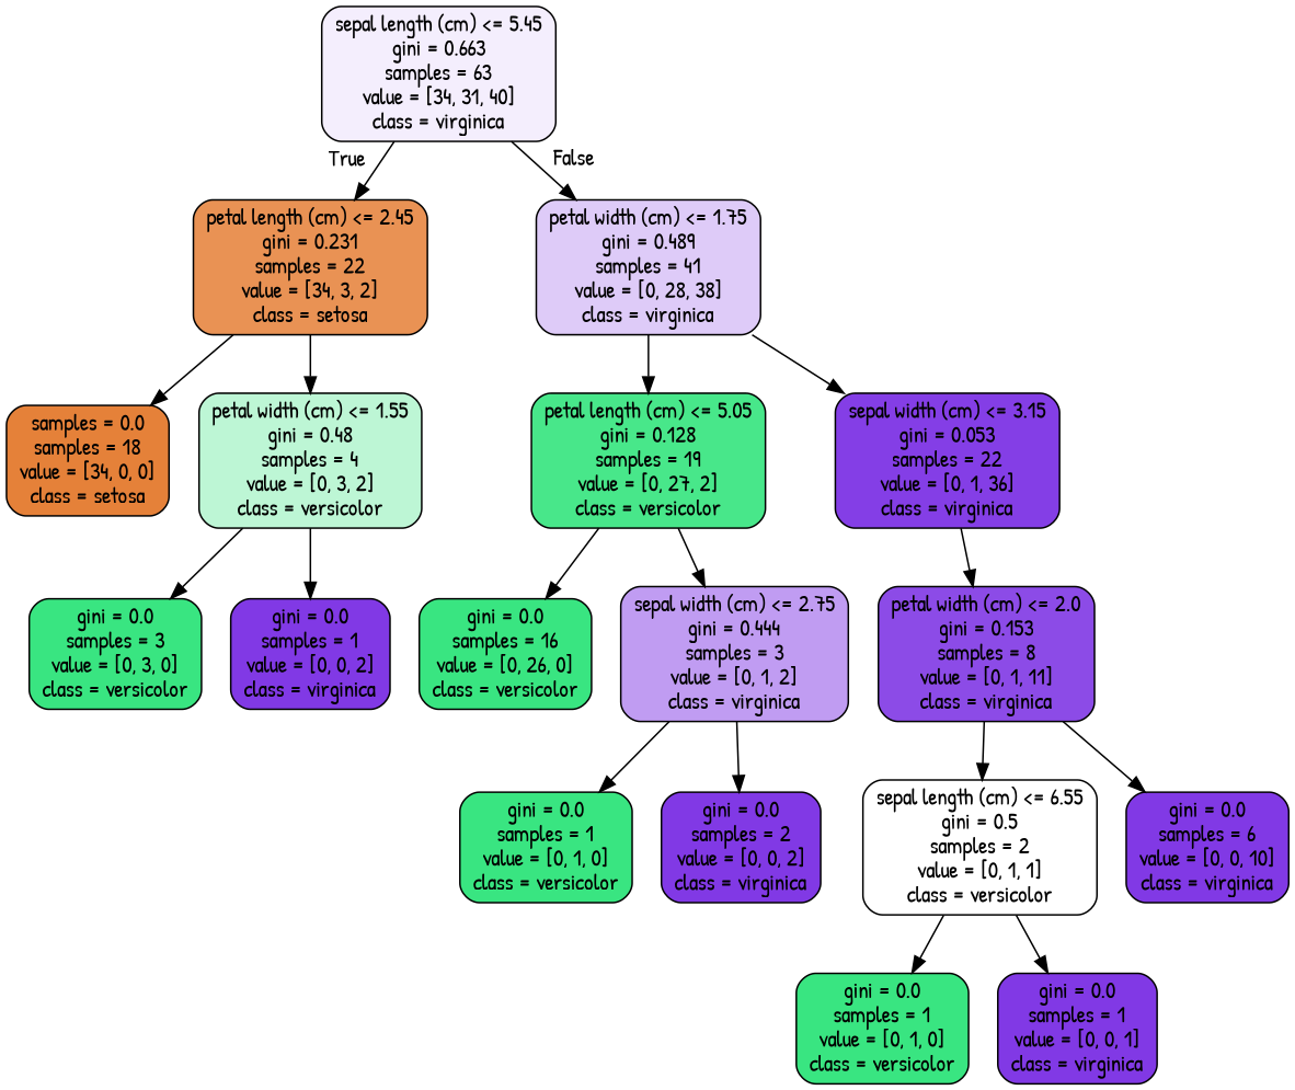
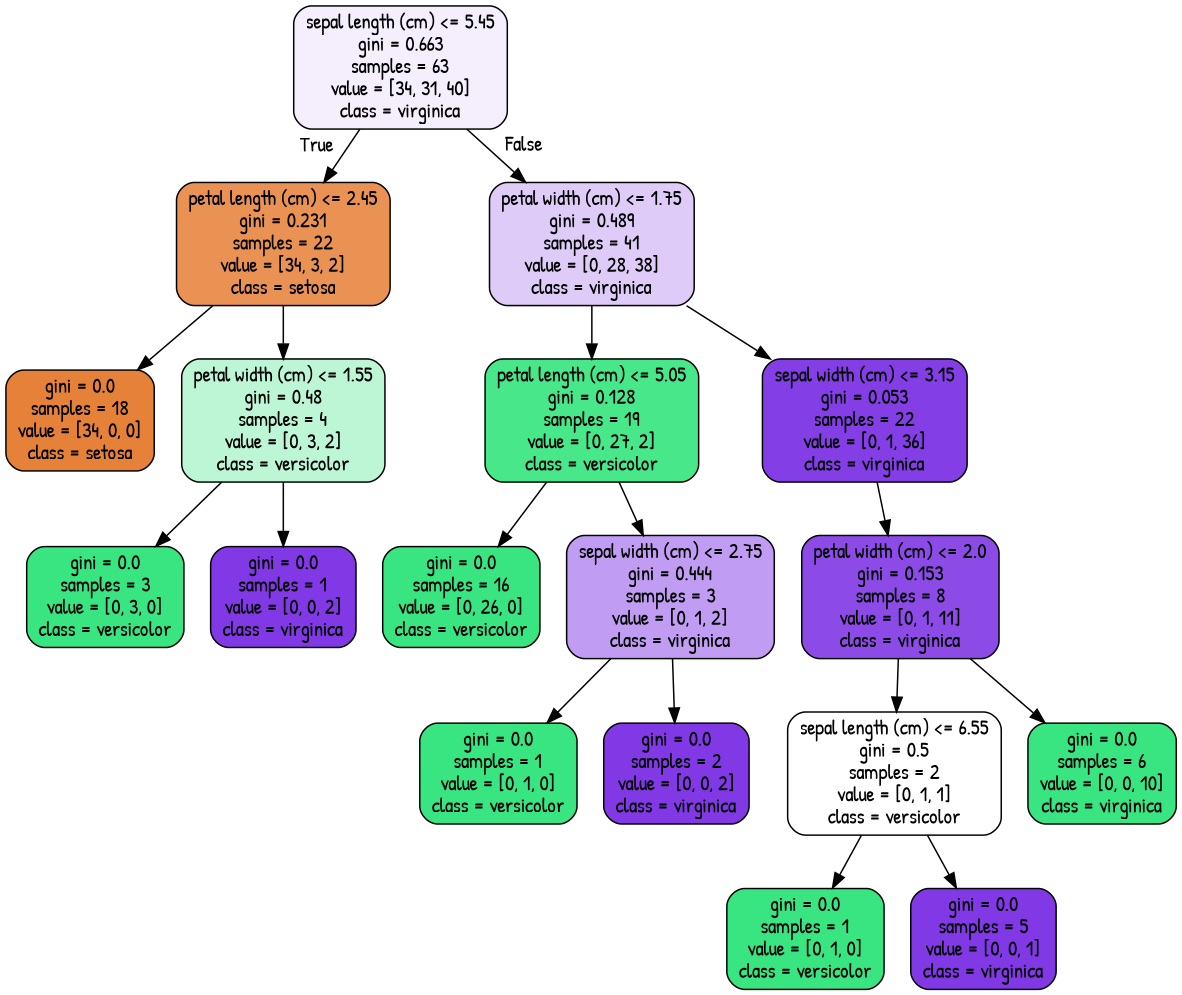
  digraph {
    fontname="Patrick Hand"
    node [color=black fillcolor="#39e581" fontname="Patrick Hand" shape=box style="filled, rounded"]
    edge [fontname="Patrick Hand"]
    n1 [fillcolor="#f4eefd" label="sepal length (cm) <= 5.45\ngini = 0.663\nsamples = 63\nvalue = [34, 31, 40]\nclass = virginica"]
    n2 [fillcolor="#e99254" label="petal length (cm) <= 2.45\ngini = 0.231\nsamples = 22\nvalue = [34, 3, 2]\nclass = setosa"]
    n3 [fillcolor="#decbf8" label="petal width (cm) <= 1.75\ngini = 0.489\nsamples = 41\nvalue = [0, 28, 38]\nclass = virginica"]
-   n4 [fillcolor="#e58139" label="samples = 0.0\nsamples = 18\nvalue = [34, 0, 0]\nclass = setosa"]
+   n4 [fillcolor="#e58139" label="gini = 0.0\nsamples = 18\nvalue = [34, 0, 0]\nclass = setosa"]
    n5 [fillcolor="#bdf6d5" label="petal width (cm) <= 1.55\ngini = 0.48\nsamples = 4\nvalue = [0, 3, 2]\nclass = versicolor"]
    n6 [fillcolor="#48e78a" label="petal length (cm) <= 5.05\ngini = 0.128\nsamples = 19\nvalue = [0, 27, 2]\nclass = versicolor"]
    n7 [fillcolor="#843ee6" label="sepal width (cm) <= 3.15\ngini = 0.053\nsamples = 22\nvalue = [0, 1, 36]\nclass = virginica"]
    n8 [label="gini = 0.0\nsamples = 3\nvalue = [0, 3, 0]\nclass = versicolor"]
    n9 [fillcolor="#8139e5" label="gini = 0.0\nsamples = 1\nvalue = [0, 0, 2]\nclass = virginica"]
    n10 [label="gini = 0.0\nsamples = 16\nvalue = [0, 26, 0]\nclass = versicolor"]
    n11 [fillcolor="#c09cf2" label="sepal width (cm) <= 2.75\ngini = 0.444\nsamples = 3\nvalue = [0, 1, 2]\nclass = virginica"]
    n12 [fillcolor="#8c4be7" label="petal width (cm) <= 2.0\ngini = 0.153\nsamples = 8\nvalue = [0, 1, 11]\nclass = virginica"]
    n13 [label="gini = 0.0\nsamples = 1\nvalue = [0, 1, 0]\nclass = versicolor"]
    n14 [fillcolor="#8139e5" label="gini = 0.0\nsamples = 2\nvalue = [0, 0, 2]\nclass = virginica"]
    n15 [fillcolor="#ffffff" label="sepal length (cm) <= 6.55\ngini = 0.5\nsamples = 2\nvalue = [0, 1, 1]\nclass = versicolor"]
-   n16 [fillcolor="#8139e5" label="gini = 0.0\nsamples = 6\nvalue = [0, 0, 10]\nclass = virginica"]
+   n16 [label="gini = 0.0\nsamples = 6\nvalue = [0, 0, 10]\nclass = virginica"]
    n17 [label="gini = 0.0\nsamples = 1\nvalue = [0, 1, 0]\nclass = versicolor"]
-   n18 [fillcolor="#8139e5" label="gini = 0.0\nsamples = 1\nvalue = [0, 0, 1]\nclass = virginica"]
+   n18 [fillcolor="#8139e5" label="gini = 0.0\nsamples = 5\nvalue = [0, 0, 1]\nclass = virginica"]
    n1 -> n2 [headlabel=True labelangle=45 labeldistance=2.5]
    n1 -> n3 [headlabel=False labelangle=-45 labeldistance=2.5]
    n2 -> n4
    n2 -> n5
    n3 -> n6
    n3 -> n7
    n5 -> n8
    n5 -> n9
    n6 -> n10
    n6 -> n11
    n7 -> n12
    n11 -> n13
    n11 -> n14
    n12 -> n15
    n12 -> n16
    n15 -> n17
    n15 -> n18
  }
